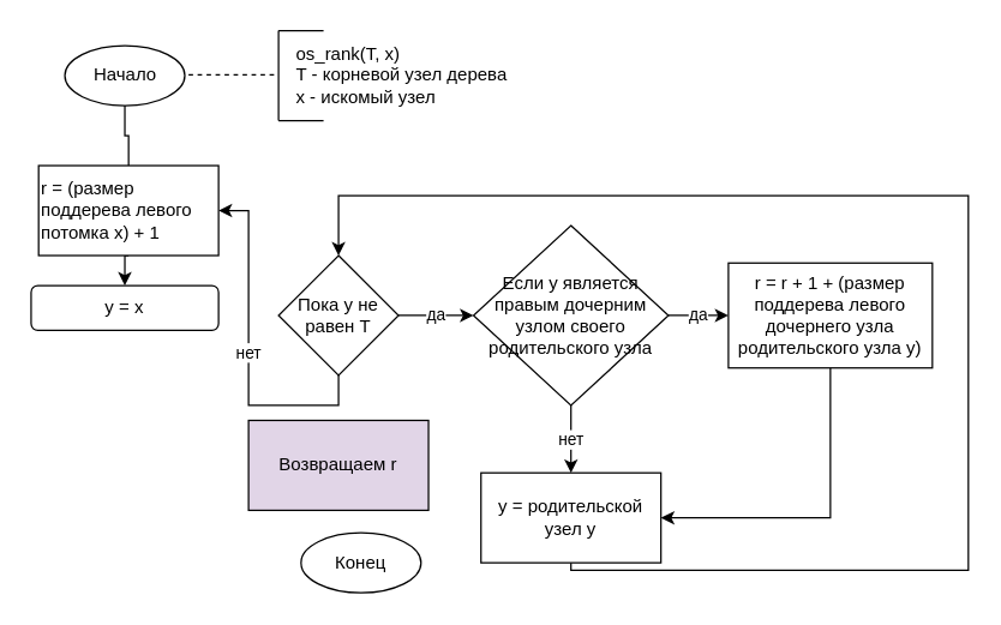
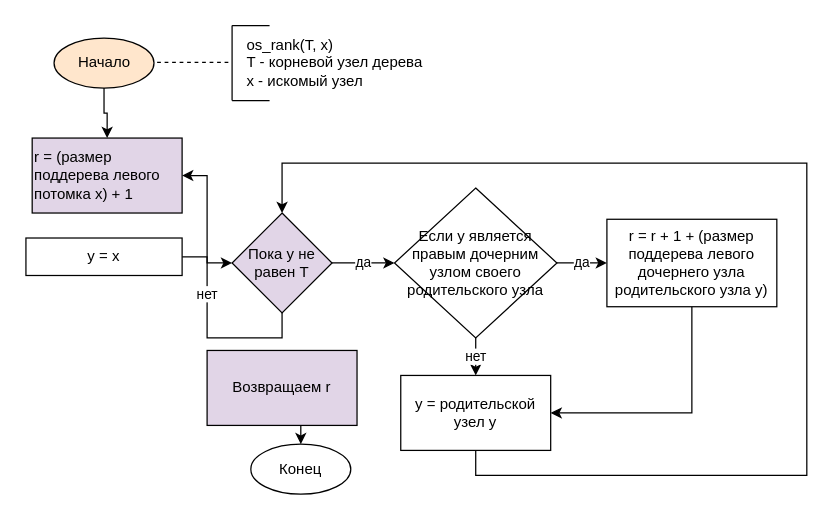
  <mxCell id="0" />
  <mxCell id="1" parent="0" />
- <mxCell id="2" style="edgeStyle=orthogonalEdgeStyle;rounded=0;orthogonalLoop=1;jettySize=auto;html=1;exitX=0.5;exitY=1;exitDx=0;exitDy=0;entryX=0.5;entryY=0;entryDx=0;entryDy=0;endArrow=none;" edge="1" parent="1" source="3" target="11"><mxGeometry relative="1" as="geometry" /></mxCell>
- <mxCell id="3" value="Начало" style="ellipse;whiteSpace=wrap;html=1;" parent="1" vertex="1"><mxGeometry x="42.5" y="30" width="80" height="40" as="geometry" /></mxCell>
+ <mxCell id="2" style="edgeStyle=orthogonalEdgeStyle;rounded=0;orthogonalLoop=1;jettySize=auto;html=1;exitX=0.5;exitY=1;exitDx=0;exitDy=0;entryX=0.5;entryY=0;entryDx=0;entryDy=0;" edge="1" parent="1" source="3" target="11"><mxGeometry relative="1" as="geometry" /></mxCell>
+ <mxCell id="3" value="Начало" style="ellipse;whiteSpace=wrap;html=1;fillColor=#ffe6cc;" parent="1" vertex="1"><mxGeometry x="42.5" y="30" width="80" height="40" as="geometry" /></mxCell>
  <mxCell id="4" value="Конец" style="ellipse;whiteSpace=wrap;html=1;" parent="1" vertex="1"><mxGeometry x="200" y="355" width="80" height="40" as="geometry" /></mxCell>
  <mxCell id="5" value="" style="endArrow=none;dashed=1;html=1;" edge="1" parent="1"><mxGeometry width="50" height="50" relative="1" as="geometry"><mxPoint x="125" y="49.5" as="sourcePoint" /><mxPoint x="185" y="49.5" as="targetPoint" /></mxGeometry></mxCell>
  <mxCell id="6" value="" style="endArrow=none;html=1;" edge="1" parent="1"><mxGeometry width="50" height="50" relative="1" as="geometry"><mxPoint x="185" y="80" as="sourcePoint" /><mxPoint x="185" y="20" as="targetPoint" /></mxGeometry></mxCell>
  <mxCell id="7" value="" style="endArrow=none;html=1;" edge="1" parent="1"><mxGeometry width="50" height="50" relative="1" as="geometry"><mxPoint x="185" y="80" as="sourcePoint" /><mxPoint x="215" y="80" as="targetPoint" /></mxGeometry></mxCell>
  <mxCell id="8" value="" style="endArrow=none;html=1;" edge="1" parent="1"><mxGeometry width="50" height="50" relative="1" as="geometry"><mxPoint x="185" y="20" as="sourcePoint" /><mxPoint x="215" y="20" as="targetPoint" /></mxGeometry></mxCell>
  <mxCell id="9" value="os_rank(T, x)&lt;br&gt;T - корневой узел дерева&lt;br&gt;x - искомый узел" style="text;html=1;strokeColor=none;fillColor=none;align=left;verticalAlign=middle;whiteSpace=wrap;rounded=0;" vertex="1" parent="1"><mxGeometry x="195" y="20" width="150" height="60" as="geometry" /></mxCell>
- <mxCell id="10" style="edgeStyle=orthogonalEdgeStyle;rounded=0;orthogonalLoop=1;jettySize=auto;html=1;exitX=0.5;exitY=1;exitDx=0;exitDy=0;entryX=0.5;entryY=0;entryDx=0;entryDy=0;" edge="1" parent="1" source="11" target="13"><mxGeometry relative="1" as="geometry" /></mxCell>
- <mxCell id="11" value="r = (размер поддерева левого потомка х) + 1" style="rounded=0;whiteSpace=wrap;html=1;align=left;" vertex="1" parent="1"><mxGeometry x="25" y="110" width="120" height="60" as="geometry" /></mxCell>
- <mxCell id="13" value="у = х" style="whiteSpace=wrap;html=1;align=center;rounded=1;" vertex="1" parent="1"><mxGeometry x="20" y="190" width="125" height="30" as="geometry" /></mxCell>
+ <mxCell id="11" value="r = (размер поддерева левого потомка х) + 1" style="rounded=0;whiteSpace=wrap;html=1;align=left;fillColor=#e1d5e7;" vertex="1" parent="1"><mxGeometry x="25" y="110" width="120" height="60" as="geometry" /></mxCell>
+ <mxCell id="12" style="edgeStyle=orthogonalEdgeStyle;rounded=0;orthogonalLoop=1;jettySize=auto;html=1;exitX=1;exitY=0.5;exitDx=0;exitDy=0;entryX=0;entryY=0.5;entryDx=0;entryDy=0;" edge="1" parent="1" source="13" target="16"><mxGeometry relative="1" as="geometry" /></mxCell>
+ <mxCell id="13" value="у = х" style="rounded=0;whiteSpace=wrap;html=1;align=center;" vertex="1" parent="1"><mxGeometry x="20" y="190" width="125" height="30" as="geometry" /></mxCell>
  <mxCell id="14" value="да" style="edgeStyle=orthogonalEdgeStyle;rounded=0;orthogonalLoop=1;jettySize=auto;html=1;exitX=1;exitY=0.5;exitDx=0;exitDy=0;entryX=0;entryY=0.5;entryDx=0;entryDy=0;" edge="1" parent="1" source="16" target="19"><mxGeometry relative="1" as="geometry" /></mxCell>
  <mxCell id="15" value="нет" style="edgeStyle=orthogonalEdgeStyle;rounded=0;orthogonalLoop=1;jettySize=auto;html=1;exitX=0.5;exitY=1;exitDx=0;exitDy=0;" edge="1" parent="1" source="16" target="11"><mxGeometry relative="1" as="geometry" /></mxCell>
- <mxCell id="16" value="Пока у не равен Т" style="rhombus;whiteSpace=wrap;html=1;align=center;" vertex="1" parent="1"><mxGeometry x="185" y="170" width="80" height="80" as="geometry" /></mxCell>
+ <mxCell id="16" value="Пока у не равен Т" style="rhombus;whiteSpace=wrap;html=1;align=center;fillColor=#e1d5e7;" vertex="1" parent="1"><mxGeometry x="185" y="170" width="80" height="80" as="geometry" /></mxCell>
  <mxCell id="17" value="да" style="edgeStyle=orthogonalEdgeStyle;rounded=0;orthogonalLoop=1;jettySize=auto;html=1;exitX=1;exitY=0.5;exitDx=0;exitDy=0;entryX=0;entryY=0.5;entryDx=0;entryDy=0;" edge="1" parent="1" source="19" target="21"><mxGeometry relative="1" as="geometry" /></mxCell>
  <mxCell id="18" value="нет" style="edgeStyle=orthogonalEdgeStyle;rounded=0;orthogonalLoop=1;jettySize=auto;html=1;exitX=0.5;exitY=1;exitDx=0;exitDy=0;entryX=0.5;entryY=0;entryDx=0;entryDy=0;" edge="1" parent="1" source="19" target="23"><mxGeometry relative="1" as="geometry" /></mxCell>
  <mxCell id="19" value="Если у является правым дочерним узлом своего родительского узла" style="rhombus;whiteSpace=wrap;html=1;align=center;" vertex="1" parent="1"><mxGeometry x="315" y="150" width="130" height="120" as="geometry" /></mxCell>
  <mxCell id="20" style="edgeStyle=orthogonalEdgeStyle;rounded=0;orthogonalLoop=1;jettySize=auto;html=1;exitX=0.5;exitY=1;exitDx=0;exitDy=0;entryX=1;entryY=0.5;entryDx=0;entryDy=0;" edge="1" parent="1" source="21" target="23"><mxGeometry relative="1" as="geometry" /></mxCell>
  <mxCell id="21" value="r = r + 1 + (размер поддерева левого дочернего узла родительского узла у)" style="rounded=0;whiteSpace=wrap;html=1;align=center;" vertex="1" parent="1"><mxGeometry x="485" y="175" width="136" height="70" as="geometry" /></mxCell>
  <mxCell id="22" style="edgeStyle=orthogonalEdgeStyle;rounded=0;orthogonalLoop=1;jettySize=auto;html=1;exitX=0.5;exitY=1;exitDx=0;exitDy=0;entryX=0.5;entryY=0;entryDx=0;entryDy=0;" edge="1" parent="1" source="23" target="16"><mxGeometry relative="1" as="geometry"><Array as="points"><mxPoint x="380" y="380" /><mxPoint x="645" y="380" /><mxPoint x="645" y="130" /><mxPoint x="225" y="130" /></Array></mxGeometry></mxCell>
- <mxCell id="23" value="у = родительской узел у" style="rounded=0;whiteSpace=wrap;html=1;align=center;" vertex="1" parent="1"><mxGeometry x="320" y="315" width="120" height="60" as="geometry" /></mxCell>
+ <mxCell id="23" value="у = родительской узел у" style="rounded=0;whiteSpace=wrap;html=1;align=center;" vertex="1" parent="1"><mxGeometry x="320" y="300" width="120" height="60" as="geometry" /></mxCell>
+ <mxCell id="24" style="edgeStyle=orthogonalEdgeStyle;rounded=0;orthogonalLoop=1;jettySize=auto;html=1;exitX=0.5;exitY=1;exitDx=0;exitDy=0;entryX=0.5;entryY=0;entryDx=0;entryDy=0;" edge="1" parent="1" source="25" target="4"><mxGeometry relative="1" as="geometry" /></mxCell>
  <mxCell id="25" value="Возвращаем r" style="rounded=0;whiteSpace=wrap;html=1;align=center;fillColor=#e1d5e7;" vertex="1" parent="1"><mxGeometry x="165" y="280" width="120" height="60" as="geometry" /></mxCell>
